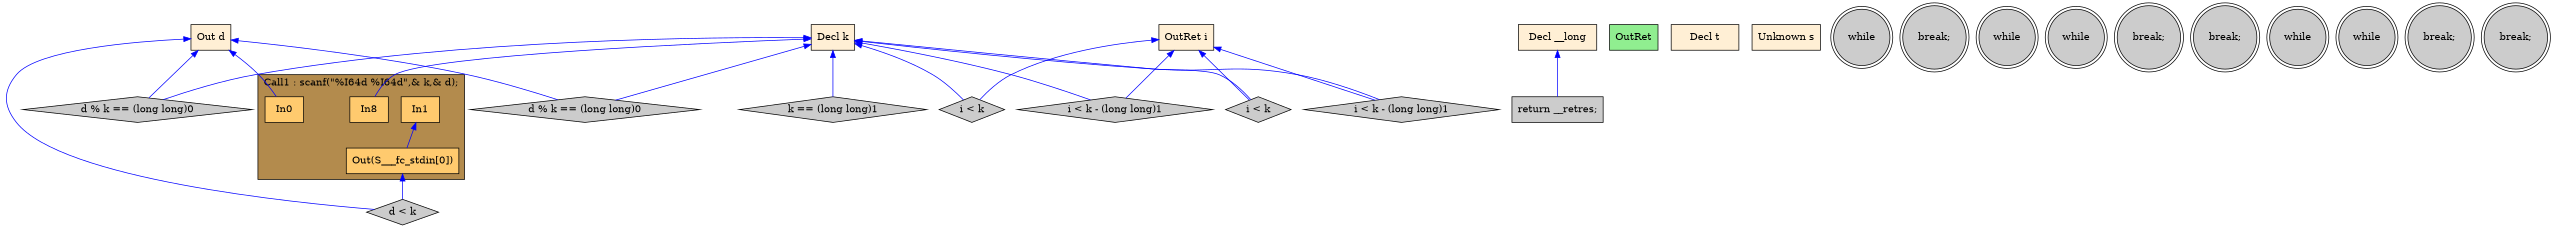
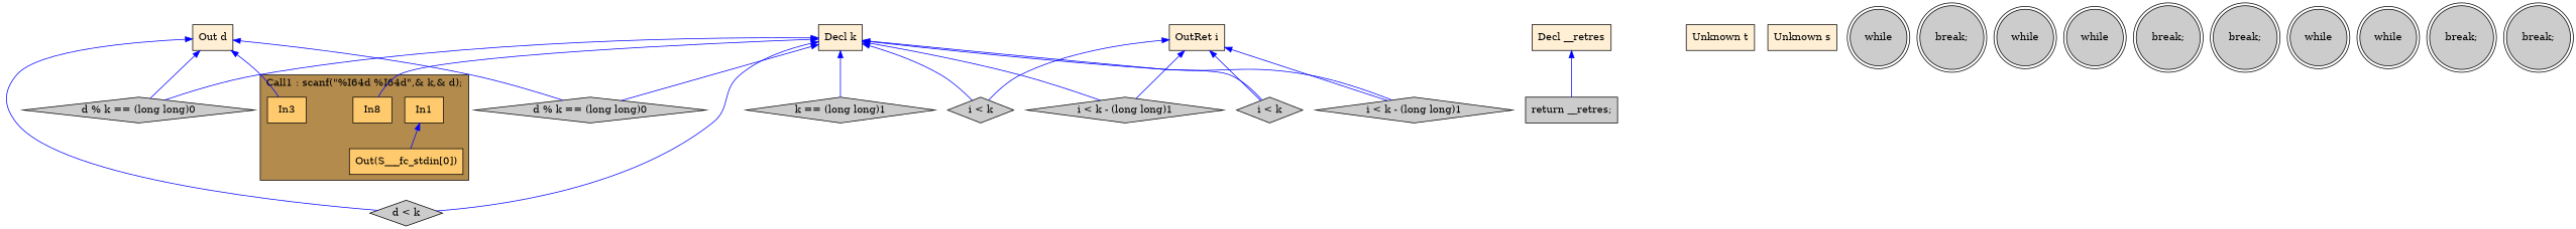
  digraph {
    rankdir=TB
    node [fillcolor="#CCCCCC" shape=box style=filled]
    edge [color="#0000FF" dir=back]
    n1 [fillcolor="#FFCA6E" label=In1]
    n2 [fillcolor="#FFCA6E" label=In8]
-   n3 [fillcolor="#FFCA6E" label=In0]
+   n3 [fillcolor="#FFCA6E" label=In3]
    n4 [fillcolor="#FFCA6E" label="Out(S___fc_stdin[0])"]
    n5 [label="return __retres;"]
-   n6 [fillcolor="#90EE90" label=OutRet]
    n7 [fillcolor="#FFEFD5" label="Decl k"]
    n8 [label="k == (long long)1" shape=diamond]
    n9 [label="d % k == (long long)0" shape=diamond]
    n10 [label="d < k" shape=diamond]
    n11 [label="d % k == (long long)0" shape=diamond]
    n12 [label="i < k" shape=diamond]
    n13 [label="i < k - (long long)1" shape=diamond]
    n14 [label="i < k" shape=diamond]
    n15 [label="i < k - (long long)1" shape=diamond]
    n16 [fillcolor="#FFEFD5" label="Out d"]
-   n17 [fillcolor="#FFEFD5" label="Decl t"]
+   n17 [fillcolor="#FFEFD5" label="Unknown t"]
    n18 [fillcolor="#FFEFD5" label="OutRet i"]
    n19 [fillcolor="#FFEFD5" label="Unknown s"]
-   n20 [fillcolor="#FFEFD5" label="Decl __long"]
+   n20 [fillcolor="#FFEFD5" label="Decl __retres"]
    n21 [label=while shape=doublecircle]
    n22 [label="break;" shape=doublecircle]
    n23 [label=while shape=doublecircle]
    n24 [label=while shape=doublecircle]
    n25 [label="break;" shape=doublecircle]
    n26 [label="break;" shape=doublecircle]
    n27 [label=while shape=doublecircle]
    n28 [label=while shape=doublecircle]
    n29 [label="break;" shape=doublecircle]
    n30 [label="break;" shape=doublecircle]
    subgraph cluster_1 {
      fillcolor="#B38B4D"
      label="Call1 : scanf(\"%I64d %I64d\",& k,& d);"
      style=filled
      n1
      n2
      n3
      n4
    }
    n1 -> n4
    n7 -> n2
    n7 -> n8
    n7 -> n9
-   n4 -> n10
+   n7 -> n10
    n7 -> n11
    n7 -> n12
    n7 -> n13
    n7 -> n14
    n7 -> n15
    n16 -> n3
    n16 -> n9
    n16 -> n10
    n16 -> n11
    n18 -> n12
    n18 -> n13
    n18 -> n14
    n18 -> n15
    n20 -> n5
  }
